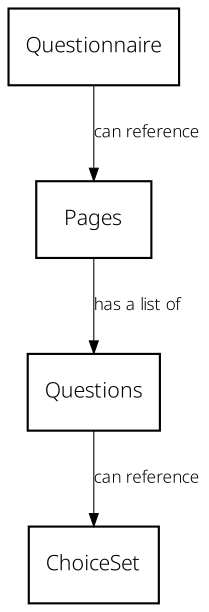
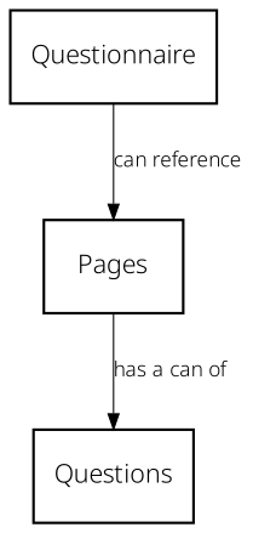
  digraph {
    node [fontname="Helvetica Neue Light" fontsize=10 shape=box]
    edge [arrowsize=.6 fontname="Helvetica Neue Light" fontsize=8 penwidth=.5]
    Questionnaire
    Pages
    Questions
-   ChoiceSet
    Questionnaire -> Pages [label="can reference"]
-   Pages -> Questions [label="has a list of"]
-   Questions -> ChoiceSet [label="can reference"]
+   Pages -> Questions [label="has a can of"]
  }
